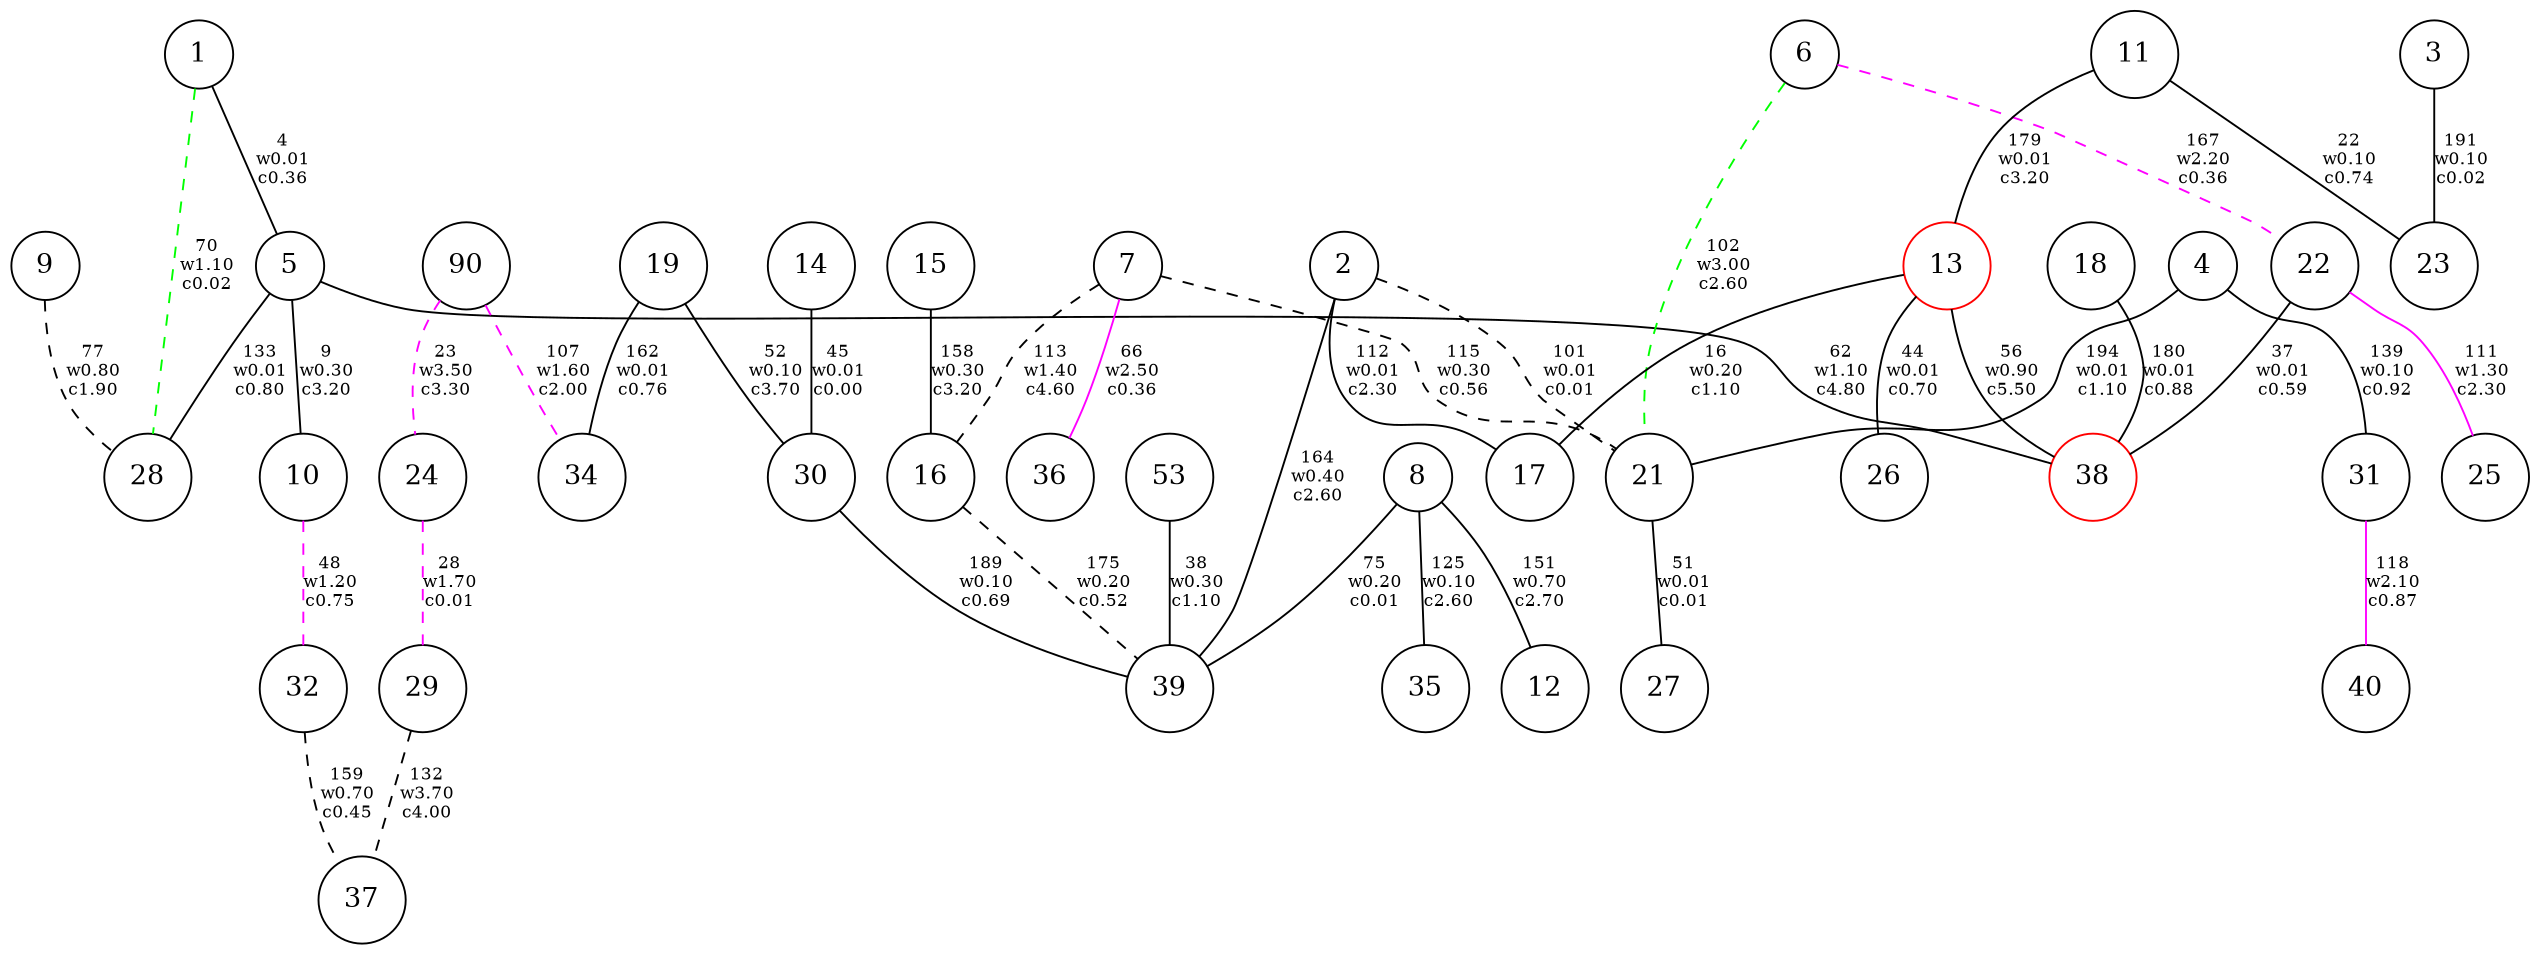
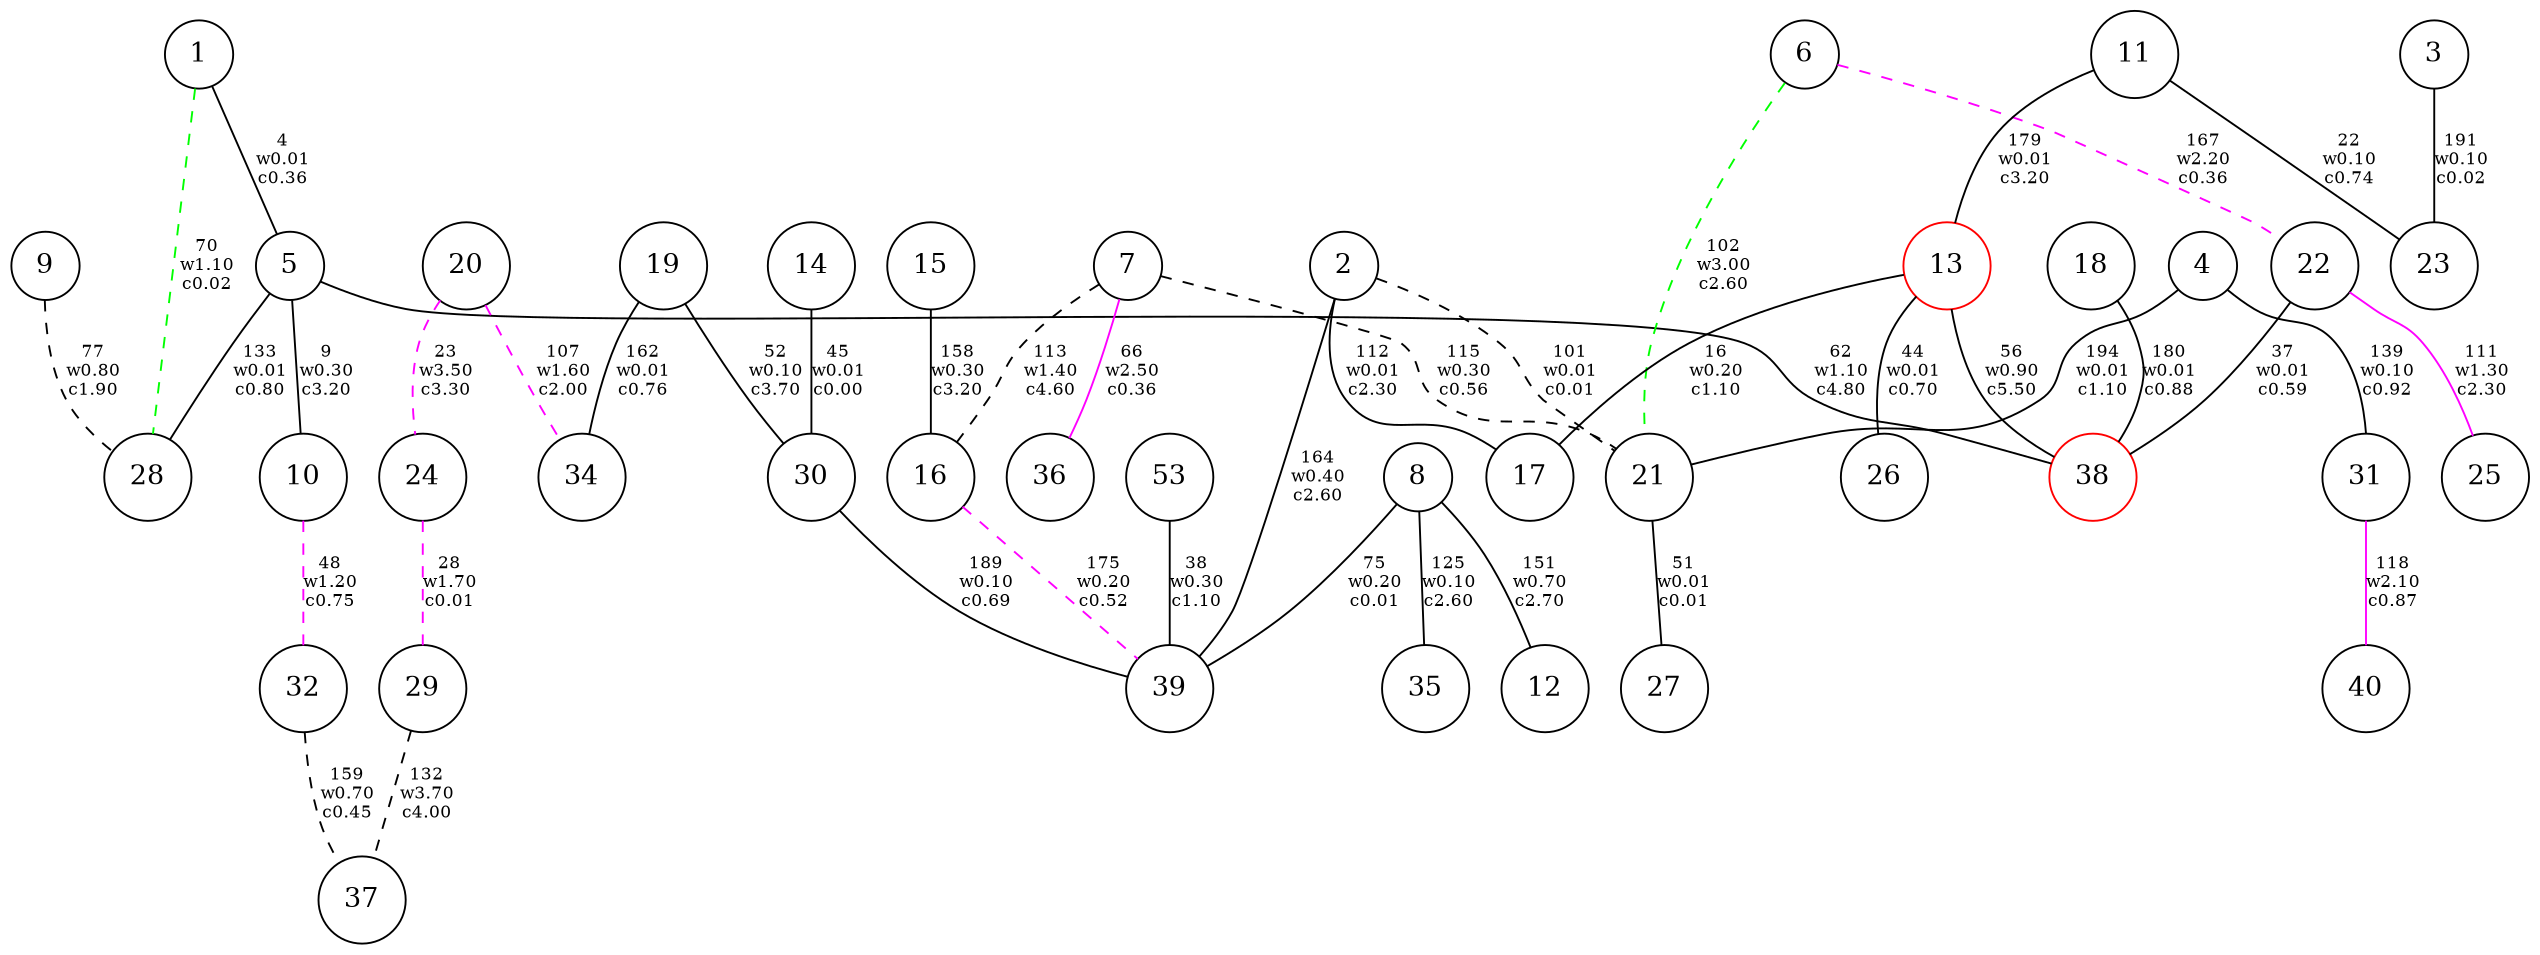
  strict graph {
    Damping=.95
    node [color=black shape=circle]
    edge [color=black fontsize=9 style=solid]
    n1 [label=1]
    n2 [label=5]
    n3 [label=28]
    n4 [label=10]
    n5 [color="#ff0000" label=38]
    n6 [label=2]
    n7 [label=17]
    n8 [label=21]
    n9 [label=39]
    n10 [label=27]
    n11 [label=3]
    n12 [label=23]
    n13 [label=4]
    n14 [label=31]
    n15 [label=40]
    n16 [label=32]
    n17 [label=6]
    n18 [label=22]
    n19 [label=25]
    n20 [label=7]
    n21 [label=16]
    n22 [label=36]
    n23 [label=8]
    n24 [label=12]
    n25 [label=35]
    n26 [label=9]
    n27 [label=37]
    n28 [label=11]
    n29 [color="#ff0000" label=13]
    n30 [label=26]
    n31 [label=14]
    n32 [label=30]
    n33 [label=15]
    n34 [label=18]
    n35 [label=19]
    n36 [label=34]
-   n37 [label=90]
+   n37 [label=20]
    n38 [label=24]
    n39 [label=29]
    n40 [label=53]
    n1 -- n2 [label="4\nw0.01\nc0.36"]
    n1 -- n3 [color="#00ff00" label="70\nw1.10\nc0.02" style=dashed]
    n2 -- n3 [label="133\nw0.01\nc0.80"]
    n2 -- n4 [label="9\nw0.30\nc3.20"]
    n2 -- n5 [label="62\nw1.10\nc4.80"]
    n4 -- n16 [color="#ff00ff" label="48\nw1.20\nc0.75" style=dashed]
    n6 -- n7 [label="112\nw0.01\nc2.30"]
    n6 -- n8 [label="101\nw0.01\nc0.01" style=dashed]
    n6 -- n9 [label="164\nw0.40\nc2.60"]
    n8 -- n10 [label="51\nw0.01\nc0.01"]
    n11 -- n12 [label="191\nw0.10\nc0.02"]
    n13 -- n8 [label="194\nw0.01\nc1.10"]
    n13 -- n14 [label="139\nw0.10\nc0.92"]
    n14 -- n15 [color="#ff00ff" label="118\nw2.10\nc0.87"]
    n16 -- n27 [label="159\nw0.70\nc0.45" style=dashed]
    n17 -- n8 [color="#00ff00" label="102\nw3.00\nc2.60" style=dashed]
    n17 -- n18 [color="#ff00ff" label="167\nw2.20\nc0.36" style=dashed]
    n18 -- n5 [label="37\nw0.01\nc0.59"]
    n18 -- n19 [color="#ff00ff" label="111\nw1.30\nc2.30"]
    n20 -- n8 [label="115\nw0.30\nc0.56" style=dashed]
    n20 -- n21 [label="113\nw1.40\nc4.60" style=dashed]
    n20 -- n22 [color="#ff00ff" label="66\nw2.50\nc0.36"]
-   n21 -- n9 [label="175\nw0.20\nc0.52" style=dashed]
+   n21 -- n9 [color="#ff00ff" label="175\nw0.20\nc0.52" style=dashed]
    n23 -- n9 [label="75\nw0.20\nc0.01"]
    n23 -- n24 [label="151\nw0.70\nc2.70"]
    n23 -- n25 [label="125\nw0.10\nc2.60"]
    n26 -- n3 [label="77\nw0.80\nc1.90" style=dashed]
    n28 -- n12 [label="22\nw0.10\nc0.74"]
    n28 -- n29 [label="179\nw0.01\nc3.20"]
    n29 -- n5 [label="56\nw0.90\nc5.50"]
    n29 -- n7 [label="16\nw0.20\nc1.10"]
    n29 -- n30 [label="44\nw0.01\nc0.70"]
    n31 -- n32 [label="45\nw0.01\nc0.00"]
    n32 -- n9 [label="189\nw0.10\nc0.69"]
    n33 -- n21 [label="158\nw0.30\nc3.20"]
    n34 -- n5 [label="180\nw0.01\nc0.88"]
    n35 -- n32 [label="52\nw0.10\nc3.70"]
    n35 -- n36 [label="162\nw0.01\nc0.76"]
    n37 -- n36 [color="#ff00ff" label="107\nw1.60\nc2.00" style=dashed]
    n37 -- n38 [color="#ff00ff" label="23\nw3.50\nc3.30" style=dashed]
    n38 -- n39 [color="#ff00ff" label="28\nw1.70\nc0.01" style=dashed]
    n39 -- n27 [label="132\nw3.70\nc4.00" style=dashed]
    n40 -- n9 [label="38\nw0.30\nc1.10"]
  }
